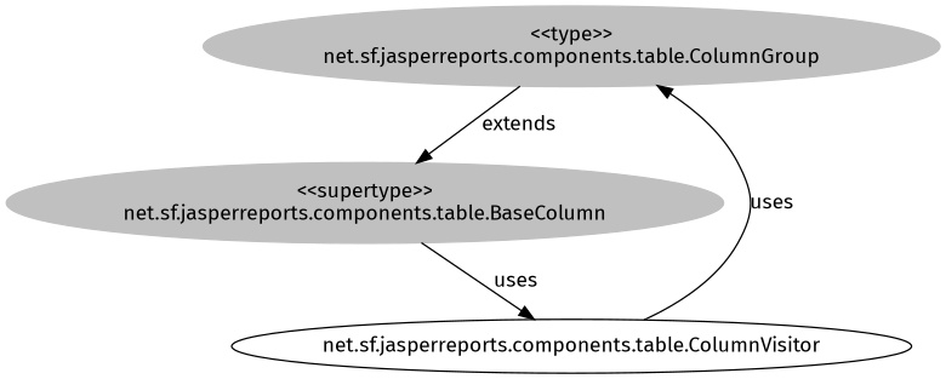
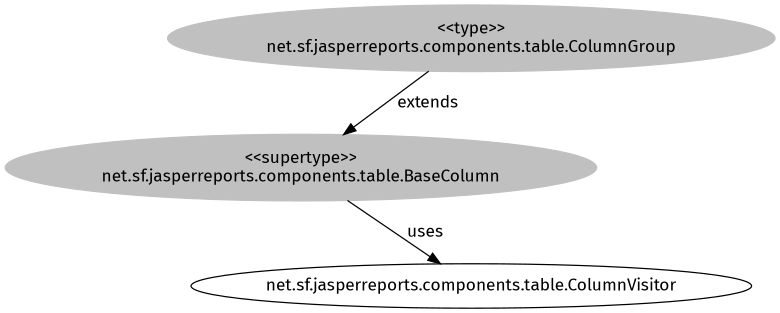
  digraph {
    fontname="Fira Sans"
    node [color=grey style=filled fontname="Fira Sans"]
    edge [fontname="Fira Sans"]
    n1 [label="<<type>>\nnet.sf.jasperreports.components.table.ColumnGroup"]
    n2 [label="<<supertype>>\nnet.sf.jasperreports.components.table.BaseColumn"]
    n3 [label="net.sf.jasperreports.components.table.ColumnVisitor" color="" style=""]
    n1 -> n2 [label=extends]
    n2 -> n3 [label=uses]
-   n3 -> n1 [label=uses]
  }
